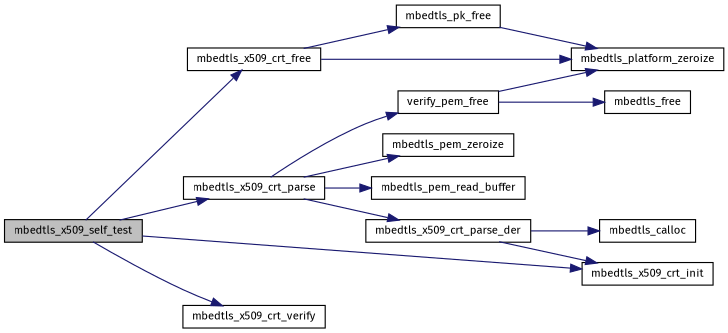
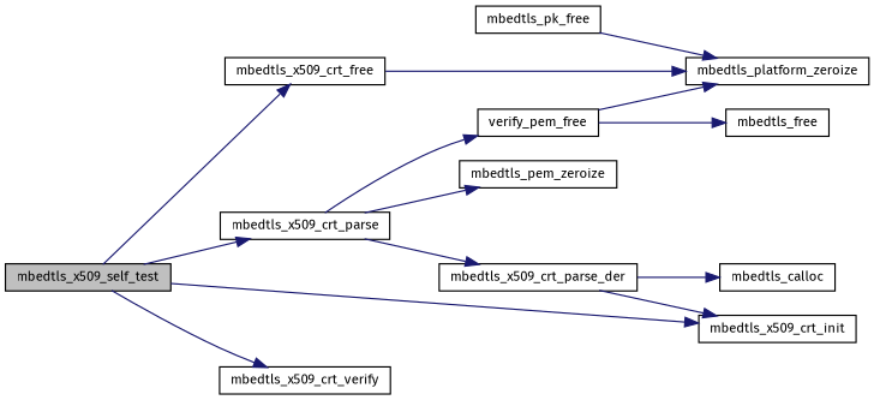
  digraph {
    fontname="Fira Sans"
    rankdir=LR
    node [color=black fillcolor=white fontname="Fira Sans" fontsize=10 shape=record style=filled]
    edge [color=midnightblue fontname="Fira Sans" fontsize=10 labelfontname=Helvetica labelfontsize=10 style=solid]
    n1 [fillcolor=grey75 fontcolor=black height=0.2 label=mbedtls_x509_self_test width=0.4]
    n2 [height=0.2 label=mbedtls_x509_crt_free width=0.4]
    n3 [height=0.2 label=mbedtls_x509_crt_init width=0.4]
    n4 [height=0.2 label=mbedtls_x509_crt_parse width=0.4]
    n5 [height=0.2 label=mbedtls_x509_crt_verify width=0.4]
    n6 [height=0.2 label=mbedtls_pk_free width=0.4]
    n7 [height=0.2 label=mbedtls_platform_zeroize width=0.4]
    n8 [height=0.2 label=verify_pem_free width=0.4]
    n9 [height=0.2 label=mbedtls_pem_zeroize width=0.4]
-   n10 [height=0.2 label=mbedtls_pem_read_buffer width=0.4]
    n11 [height=0.2 label=mbedtls_x509_crt_parse_der width=0.4]
    n12 [height=0.2 label=mbedtls_free width=0.4]
    n13 [height=0.2 label=mbedtls_calloc width=0.4]
    n1 -> n2
    n1 -> n3
    n1 -> n4
    n1 -> n5
-   n2 -> n6
    n2 -> n7
    n4 -> n8
    n4 -> n9
-   n4 -> n10
    n4 -> n11
    n6 -> n7
    n8 -> n7
    n8 -> n12
    n11 -> n3
    n11 -> n13
  }
